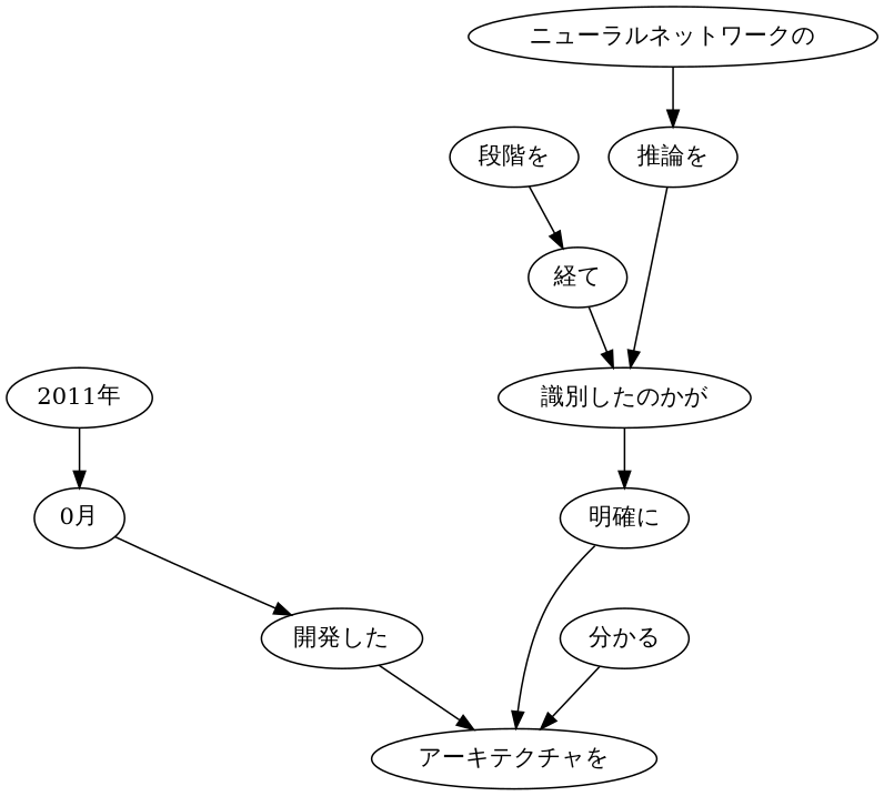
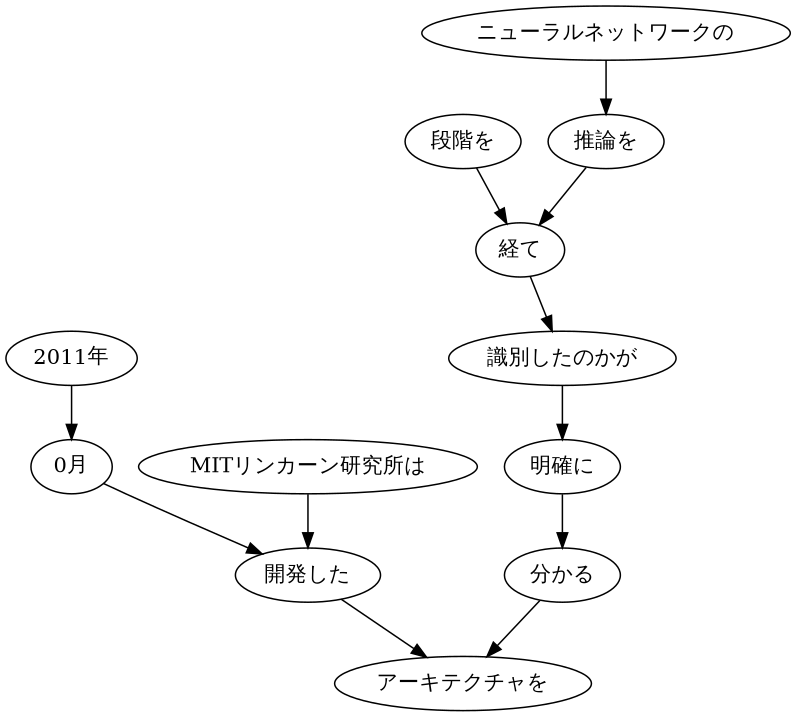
  digraph {
    n1 [label="2011年"]
    n2 [label="0月"]
    n3 [label="開発した"]
    n4 [label="アーキテクチャを"]
+   n5 [label="MITリンカーン研究所は"]
    n6 [label="ニューラルネットワークの"]
    n7 [label="推論を"]
    n8 [label="識別したのかが"]
    n9 [label="明確に"]
    n10 [label="分かる"]
    n11 [label="段階を"]
    n12 [label="経て"]
    n1 -> n2
    n2 -> n3
    n3 -> n4
+   n5 -> n3
    n6 -> n7
-   n7 -> n8
+   n7 -> n12
    n8 -> n9
-   n9 -> n4
+   n9 -> n10
    n10 -> n4
    n11 -> n12
    n12 -> n8
  }
